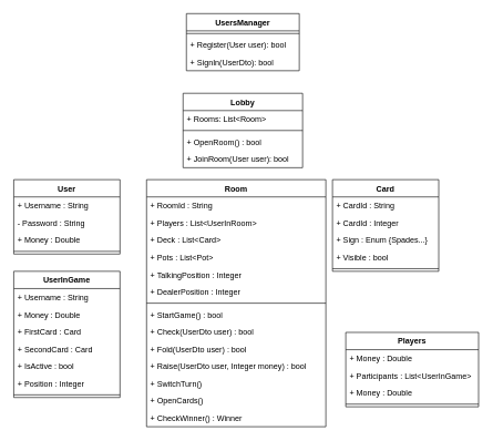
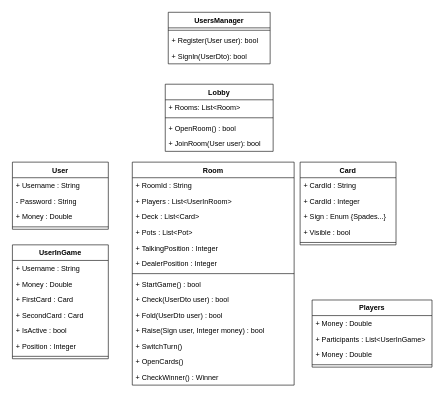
  <mxCell id="0" />
  <mxCell id="1" parent="0" />
  <mxCell id="2" value="UsersManager" style="swimlane;fontStyle=1;align=center;verticalAlign=top;childLayout=stackLayout;horizontal=1;startSize=26;horizontalStack=0;resizeParent=1;resizeParentMax=0;resizeLast=0;collapsible=1;marginBottom=0;" vertex="1" parent="1"><mxGeometry x="280" y="20" width="170" height="86" as="geometry" /></mxCell>
  <mxCell id="3" value="" style="line;strokeWidth=1;fillColor=none;align=left;verticalAlign=middle;spacingTop=-1;spacingLeft=3;spacingRight=3;rotatable=0;labelPosition=right;points=[];portConstraint=eastwest;" vertex="1" parent="2"><mxGeometry y="26" width="170" height="8" as="geometry" /></mxCell>
  <mxCell id="4" value="+ Register(User user): bool" style="text;strokeColor=none;fillColor=none;align=left;verticalAlign=top;spacingLeft=4;spacingRight=4;overflow=hidden;rotatable=0;points=[[0,0.5],[1,0.5]];portConstraint=eastwest;" vertex="1" parent="2"><mxGeometry y="34" width="170" height="26" as="geometry" /></mxCell>
  <mxCell id="5" value="+ SignIn(UserDto): bool" style="text;strokeColor=none;fillColor=none;align=left;verticalAlign=top;spacingLeft=4;spacingRight=4;overflow=hidden;rotatable=0;points=[[0,0.5],[1,0.5]];portConstraint=eastwest;" vertex="1" parent="2"><mxGeometry y="60" width="170" height="26" as="geometry" /></mxCell>
  <mxCell id="6" value="Lobby" style="swimlane;fontStyle=1;align=center;verticalAlign=top;childLayout=stackLayout;horizontal=1;startSize=26;horizontalStack=0;resizeParent=1;resizeParentMax=0;resizeLast=0;collapsible=1;marginBottom=0;" vertex="1" parent="1"><mxGeometry x="275" y="140" width="180" height="112" as="geometry" /></mxCell>
  <mxCell id="7" value="+ Rooms: List&lt;Room&gt;" style="text;strokeColor=none;fillColor=none;align=left;verticalAlign=top;spacingLeft=4;spacingRight=4;overflow=hidden;rotatable=0;points=[[0,0.5],[1,0.5]];portConstraint=eastwest;" vertex="1" parent="6"><mxGeometry y="26" width="180" height="26" as="geometry" /></mxCell>
  <mxCell id="8" value="" style="line;strokeWidth=1;fillColor=none;align=left;verticalAlign=middle;spacingTop=-1;spacingLeft=3;spacingRight=3;rotatable=0;labelPosition=right;points=[];portConstraint=eastwest;" vertex="1" parent="6"><mxGeometry y="52" width="180" height="8" as="geometry" /></mxCell>
  <mxCell id="9" value="+ OpenRoom() : bool" style="text;strokeColor=none;fillColor=none;align=left;verticalAlign=top;spacingLeft=4;spacingRight=4;overflow=hidden;rotatable=0;points=[[0,0.5],[1,0.5]];portConstraint=eastwest;" vertex="1" parent="6"><mxGeometry y="60" width="180" height="26" as="geometry" /></mxCell>
  <mxCell id="10" value="+ JoinRoom(User user): bool" style="text;strokeColor=none;fillColor=none;align=left;verticalAlign=top;spacingLeft=4;spacingRight=4;overflow=hidden;rotatable=0;points=[[0,0.5],[1,0.5]];portConstraint=eastwest;" vertex="1" parent="6"><mxGeometry y="86" width="180" height="26" as="geometry" /></mxCell>
  <mxCell id="11" value="Room" style="swimlane;fontStyle=1;align=center;verticalAlign=top;childLayout=stackLayout;horizontal=1;startSize=26;horizontalStack=0;resizeParent=1;resizeParentMax=0;resizeLast=0;collapsible=1;marginBottom=0;" vertex="1" parent="1"><mxGeometry x="220" y="270" width="270" height="372" as="geometry" /></mxCell>
  <mxCell id="12" value="+ RoomId : String" style="text;strokeColor=none;fillColor=none;align=left;verticalAlign=top;spacingLeft=4;spacingRight=4;overflow=hidden;rotatable=0;points=[[0,0.5],[1,0.5]];portConstraint=eastwest;" vertex="1" parent="11"><mxGeometry y="26" width="270" height="26" as="geometry" /></mxCell>
  <mxCell id="13" value="+ Players : List&lt;UserInRoom&gt;" style="text;strokeColor=none;fillColor=none;align=left;verticalAlign=top;spacingLeft=4;spacingRight=4;overflow=hidden;rotatable=0;points=[[0,0.5],[1,0.5]];portConstraint=eastwest;" vertex="1" parent="11"><mxGeometry y="52" width="270" height="26" as="geometry" /></mxCell>
  <mxCell id="14" value="+ Deck : List&lt;Card&gt;" style="text;strokeColor=none;fillColor=none;align=left;verticalAlign=top;spacingLeft=4;spacingRight=4;overflow=hidden;rotatable=0;points=[[0,0.5],[1,0.5]];portConstraint=eastwest;" vertex="1" parent="11"><mxGeometry y="78" width="270" height="26" as="geometry" /></mxCell>
  <mxCell id="15" value="+ Pots : List&lt;Pot&gt;" style="text;strokeColor=none;fillColor=none;align=left;verticalAlign=top;spacingLeft=4;spacingRight=4;overflow=hidden;rotatable=0;points=[[0,0.5],[1,0.5]];portConstraint=eastwest;" vertex="1" parent="11"><mxGeometry y="104" width="270" height="26" as="geometry" /></mxCell>
  <mxCell id="16" value="+ TalkingPosition : Integer" style="text;strokeColor=none;fillColor=none;align=left;verticalAlign=top;spacingLeft=4;spacingRight=4;overflow=hidden;rotatable=0;points=[[0,0.5],[1,0.5]];portConstraint=eastwest;" vertex="1" parent="11"><mxGeometry y="130" width="270" height="26" as="geometry" /></mxCell>
  <mxCell id="17" value="+ DealerPosition : Integer" style="text;strokeColor=none;fillColor=none;align=left;verticalAlign=top;spacingLeft=4;spacingRight=4;overflow=hidden;rotatable=0;points=[[0,0.5],[1,0.5]];portConstraint=eastwest;" vertex="1" parent="11"><mxGeometry y="156" width="270" height="26" as="geometry" /></mxCell>
  <mxCell id="18" value="" style="line;strokeWidth=1;fillColor=none;align=left;verticalAlign=middle;spacingTop=-1;spacingLeft=3;spacingRight=3;rotatable=0;labelPosition=right;points=[];portConstraint=eastwest;" vertex="1" parent="11"><mxGeometry y="182" width="270" height="8" as="geometry" /></mxCell>
  <mxCell id="19" value="+ StartGame() : bool" style="text;strokeColor=none;fillColor=none;align=left;verticalAlign=top;spacingLeft=4;spacingRight=4;overflow=hidden;rotatable=0;points=[[0,0.5],[1,0.5]];portConstraint=eastwest;" vertex="1" parent="11"><mxGeometry y="190" width="270" height="26" as="geometry" /></mxCell>
  <mxCell id="20" value="+ Check(UserDto user) : bool&#10;" style="text;strokeColor=none;fillColor=none;align=left;verticalAlign=top;spacingLeft=4;spacingRight=4;overflow=hidden;rotatable=0;points=[[0,0.5],[1,0.5]];portConstraint=eastwest;" vertex="1" parent="11"><mxGeometry y="216" width="270" height="26" as="geometry" /></mxCell>
  <mxCell id="21" value="+ Fold(UserDto user) : bool" style="text;strokeColor=none;fillColor=none;align=left;verticalAlign=top;spacingLeft=4;spacingRight=4;overflow=hidden;rotatable=0;points=[[0,0.5],[1,0.5]];portConstraint=eastwest;" vertex="1" parent="11"><mxGeometry y="242" width="270" height="26" as="geometry" /></mxCell>
- <mxCell id="22" value="+ Raise(UserDto user, Integer money) : bool" style="text;strokeColor=none;fillColor=none;align=left;verticalAlign=top;spacingLeft=4;spacingRight=4;overflow=hidden;rotatable=0;points=[[0,0.5],[1,0.5]];portConstraint=eastwest;" vertex="1" parent="11"><mxGeometry y="268" width="270" height="26" as="geometry" /></mxCell>
+ <mxCell id="22" value="+ Raise(Sign user, Integer money) : bool" style="text;strokeColor=none;fillColor=none;align=left;verticalAlign=top;spacingLeft=4;spacingRight=4;overflow=hidden;rotatable=0;points=[[0,0.5],[1,0.5]];portConstraint=eastwest;" vertex="1" parent="11"><mxGeometry y="268" width="270" height="26" as="geometry" /></mxCell>
  <mxCell id="23" value="+ SwitchTurn()" style="text;strokeColor=none;fillColor=none;align=left;verticalAlign=top;spacingLeft=4;spacingRight=4;overflow=hidden;rotatable=0;points=[[0,0.5],[1,0.5]];portConstraint=eastwest;" vertex="1" parent="11"><mxGeometry y="294" width="270" height="26" as="geometry" /></mxCell>
  <mxCell id="24" value="+ OpenCards()" style="text;strokeColor=none;fillColor=none;align=left;verticalAlign=top;spacingLeft=4;spacingRight=4;overflow=hidden;rotatable=0;points=[[0,0.5],[1,0.5]];portConstraint=eastwest;" vertex="1" parent="11"><mxGeometry y="320" width="270" height="26" as="geometry" /></mxCell>
  <mxCell id="25" value="+ CheckWinner() : Winner" style="text;strokeColor=none;fillColor=none;align=left;verticalAlign=top;spacingLeft=4;spacingRight=4;overflow=hidden;rotatable=0;points=[[0,0.5],[1,0.5]];portConstraint=eastwest;" vertex="1" parent="11"><mxGeometry y="346" width="270" height="26" as="geometry" /></mxCell>
  <mxCell id="26" value="User" style="swimlane;fontStyle=1;align=center;verticalAlign=top;childLayout=stackLayout;horizontal=1;startSize=26;horizontalStack=0;resizeParent=1;resizeParentMax=0;resizeLast=0;collapsible=1;marginBottom=0;" vertex="1" parent="1"><mxGeometry x="20" y="270" width="160" height="112" as="geometry" /></mxCell>
  <mxCell id="27" value="+ Username : String" style="text;strokeColor=none;fillColor=none;align=left;verticalAlign=top;spacingLeft=4;spacingRight=4;overflow=hidden;rotatable=0;points=[[0,0.5],[1,0.5]];portConstraint=eastwest;" vertex="1" parent="26"><mxGeometry y="26" width="160" height="26" as="geometry" /></mxCell>
  <mxCell id="28" value="- Password : String" style="text;strokeColor=none;fillColor=none;align=left;verticalAlign=top;spacingLeft=4;spacingRight=4;overflow=hidden;rotatable=0;points=[[0,0.5],[1,0.5]];portConstraint=eastwest;" vertex="1" parent="26"><mxGeometry y="52" width="160" height="26" as="geometry" /></mxCell>
  <mxCell id="29" value="+ Money : Double" style="text;strokeColor=none;fillColor=none;align=left;verticalAlign=top;spacingLeft=4;spacingRight=4;overflow=hidden;rotatable=0;points=[[0,0.5],[1,0.5]];portConstraint=eastwest;" vertex="1" parent="26"><mxGeometry y="78" width="160" height="26" as="geometry" /></mxCell>
  <mxCell id="30" value="" style="line;strokeWidth=1;fillColor=none;align=left;verticalAlign=middle;spacingTop=-1;spacingLeft=3;spacingRight=3;rotatable=0;labelPosition=right;points=[];portConstraint=eastwest;" vertex="1" parent="26"><mxGeometry y="104" width="160" height="8" as="geometry" /></mxCell>
  <mxCell id="31" value="UserInGame" style="swimlane;fontStyle=1;align=center;verticalAlign=top;childLayout=stackLayout;horizontal=1;startSize=26;horizontalStack=0;resizeParent=1;resizeParentMax=0;resizeLast=0;collapsible=1;marginBottom=0;" vertex="1" parent="1"><mxGeometry x="20" y="408" width="160" height="190" as="geometry" /></mxCell>
  <mxCell id="32" value="+ Username : String" style="text;strokeColor=none;fillColor=none;align=left;verticalAlign=top;spacingLeft=4;spacingRight=4;overflow=hidden;rotatable=0;points=[[0,0.5],[1,0.5]];portConstraint=eastwest;" vertex="1" parent="31"><mxGeometry y="26" width="160" height="26" as="geometry" /></mxCell>
  <mxCell id="33" value="+ Money : Double" style="text;strokeColor=none;fillColor=none;align=left;verticalAlign=top;spacingLeft=4;spacingRight=4;overflow=hidden;rotatable=0;points=[[0,0.5],[1,0.5]];portConstraint=eastwest;" vertex="1" parent="31"><mxGeometry y="52" width="160" height="26" as="geometry" /></mxCell>
  <mxCell id="34" value="+ FirstCard : Card" style="text;strokeColor=none;fillColor=none;align=left;verticalAlign=top;spacingLeft=4;spacingRight=4;overflow=hidden;rotatable=0;points=[[0,0.5],[1,0.5]];portConstraint=eastwest;" vertex="1" parent="31"><mxGeometry y="78" width="160" height="26" as="geometry" /></mxCell>
  <mxCell id="35" value="+ SecondCard : Card" style="text;strokeColor=none;fillColor=none;align=left;verticalAlign=top;spacingLeft=4;spacingRight=4;overflow=hidden;rotatable=0;points=[[0,0.5],[1,0.5]];portConstraint=eastwest;" vertex="1" parent="31"><mxGeometry y="104" width="160" height="26" as="geometry" /></mxCell>
  <mxCell id="36" value="+ IsActive : bool" style="text;strokeColor=none;fillColor=none;align=left;verticalAlign=top;spacingLeft=4;spacingRight=4;overflow=hidden;rotatable=0;points=[[0,0.5],[1,0.5]];portConstraint=eastwest;" vertex="1" parent="31"><mxGeometry y="130" width="160" height="26" as="geometry" /></mxCell>
  <mxCell id="37" value="+ Position : Integer" style="text;strokeColor=none;fillColor=none;align=left;verticalAlign=top;spacingLeft=4;spacingRight=4;overflow=hidden;rotatable=0;points=[[0,0.5],[1,0.5]];portConstraint=eastwest;" vertex="1" parent="31"><mxGeometry y="156" width="160" height="26" as="geometry" /></mxCell>
  <mxCell id="38" value="" style="line;strokeWidth=1;fillColor=none;align=left;verticalAlign=middle;spacingTop=-1;spacingLeft=3;spacingRight=3;rotatable=0;labelPosition=right;points=[];portConstraint=eastwest;" vertex="1" parent="31"><mxGeometry y="182" width="160" height="8" as="geometry" /></mxCell>
  <mxCell id="39" value="Card" style="swimlane;fontStyle=1;align=center;verticalAlign=top;childLayout=stackLayout;horizontal=1;startSize=26;horizontalStack=0;resizeParent=1;resizeParentMax=0;resizeLast=0;collapsible=1;marginBottom=0;" vertex="1" parent="1"><mxGeometry x="500" y="270" width="160" height="138" as="geometry" /></mxCell>
  <mxCell id="40" value="+ CardId : String" style="text;strokeColor=none;fillColor=none;align=left;verticalAlign=top;spacingLeft=4;spacingRight=4;overflow=hidden;rotatable=0;points=[[0,0.5],[1,0.5]];portConstraint=eastwest;" vertex="1" parent="39"><mxGeometry y="26" width="160" height="26" as="geometry" /></mxCell>
  <mxCell id="41" value="+ CardId : Integer" style="text;strokeColor=none;fillColor=none;align=left;verticalAlign=top;spacingLeft=4;spacingRight=4;overflow=hidden;rotatable=0;points=[[0,0.5],[1,0.5]];portConstraint=eastwest;" vertex="1" parent="39"><mxGeometry y="52" width="160" height="26" as="geometry" /></mxCell>
  <mxCell id="42" value="+ Sign : Enum {Spades...}" style="text;strokeColor=none;fillColor=none;align=left;verticalAlign=top;spacingLeft=4;spacingRight=4;overflow=hidden;rotatable=0;points=[[0,0.5],[1,0.5]];portConstraint=eastwest;" vertex="1" parent="39"><mxGeometry y="78" width="160" height="26" as="geometry" /></mxCell>
  <mxCell id="43" value="+ Visible : bool" style="text;strokeColor=none;fillColor=none;align=left;verticalAlign=top;spacingLeft=4;spacingRight=4;overflow=hidden;rotatable=0;points=[[0,0.5],[1,0.5]];portConstraint=eastwest;" vertex="1" parent="39"><mxGeometry y="104" width="160" height="26" as="geometry" /></mxCell>
  <mxCell id="44" value="" style="line;strokeWidth=1;fillColor=none;align=left;verticalAlign=middle;spacingTop=-1;spacingLeft=3;spacingRight=3;rotatable=0;labelPosition=right;points=[];portConstraint=eastwest;" vertex="1" parent="39"><mxGeometry y="130" width="160" height="8" as="geometry" /></mxCell>
  <mxCell id="45" value="Players" style="swimlane;fontStyle=1;align=center;verticalAlign=top;childLayout=stackLayout;horizontal=1;startSize=26;horizontalStack=0;resizeParent=1;resizeParentMax=0;resizeLast=0;collapsible=1;marginBottom=0;" vertex="1" parent="1"><mxGeometry x="520" y="500" width="200" height="112" as="geometry" /></mxCell>
  <mxCell id="46" value="+ Money : Double" style="text;strokeColor=none;fillColor=none;align=left;verticalAlign=top;spacingLeft=4;spacingRight=4;overflow=hidden;rotatable=0;points=[[0,0.5],[1,0.5]];portConstraint=eastwest;" vertex="1" parent="45"><mxGeometry y="26" width="200" height="26" as="geometry" /></mxCell>
  <mxCell id="47" value="+ Participants : List&lt;UserInGame&gt;" style="text;strokeColor=none;fillColor=none;align=left;verticalAlign=top;spacingLeft=4;spacingRight=4;overflow=hidden;rotatable=0;points=[[0,0.5],[1,0.5]];portConstraint=eastwest;" vertex="1" parent="45"><mxGeometry y="52" width="200" height="26" as="geometry" /></mxCell>
  <mxCell id="48" value="+ Money : Double" style="text;strokeColor=none;fillColor=none;align=left;verticalAlign=top;spacingLeft=4;spacingRight=4;overflow=hidden;rotatable=0;points=[[0,0.5],[1,0.5]];portConstraint=eastwest;" vertex="1" parent="45"><mxGeometry y="78" width="200" height="26" as="geometry" /></mxCell>
  <mxCell id="49" value="" style="line;strokeWidth=1;fillColor=none;align=left;verticalAlign=middle;spacingTop=-1;spacingLeft=3;spacingRight=3;rotatable=0;labelPosition=right;points=[];portConstraint=eastwest;" vertex="1" parent="45"><mxGeometry y="104" width="200" height="8" as="geometry" /></mxCell>
